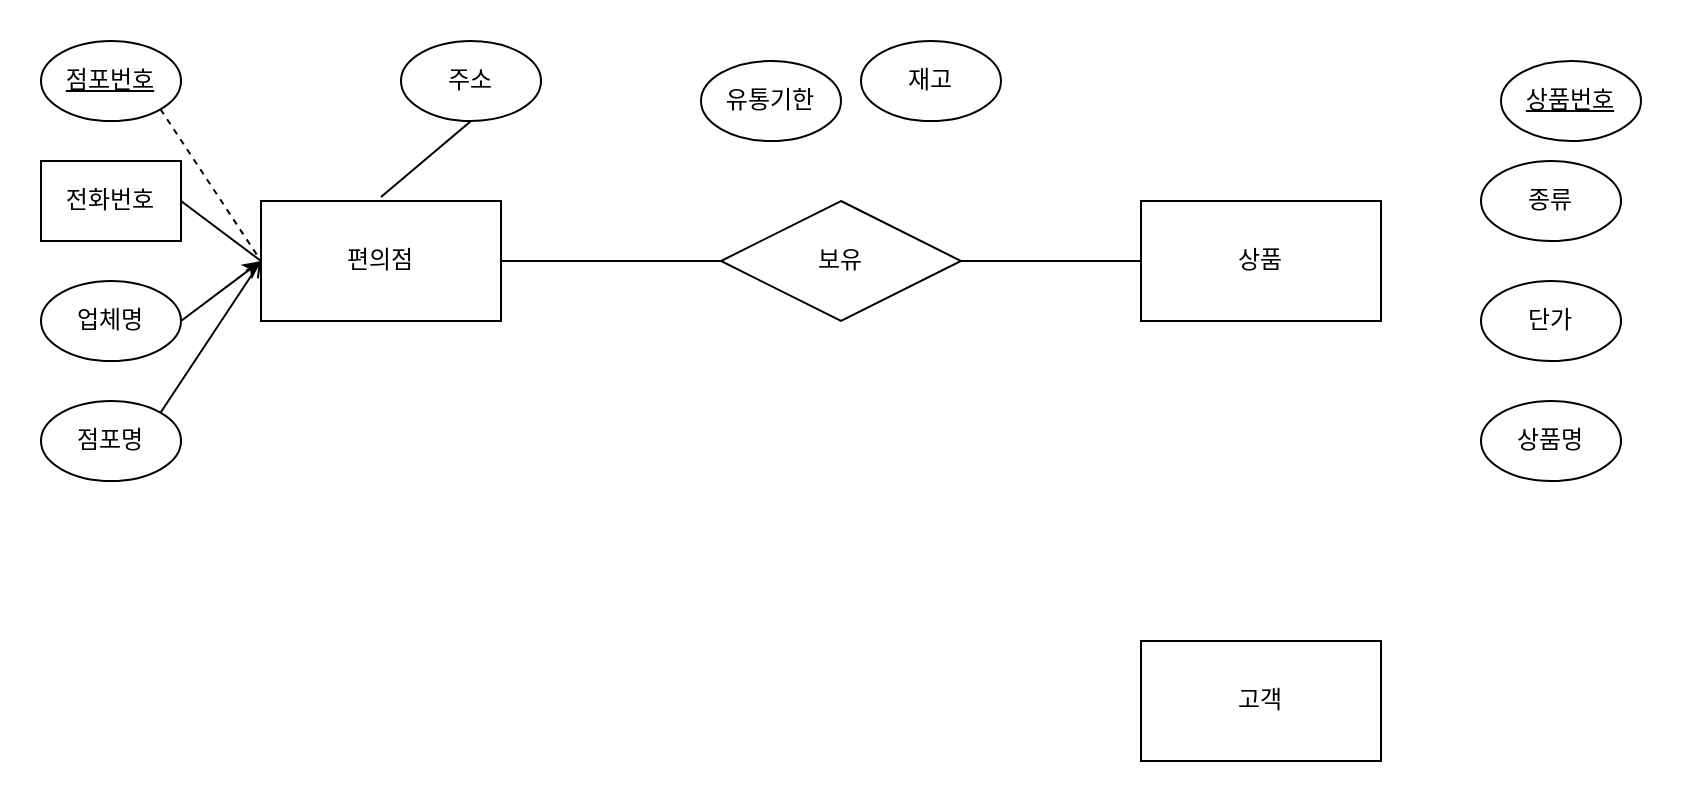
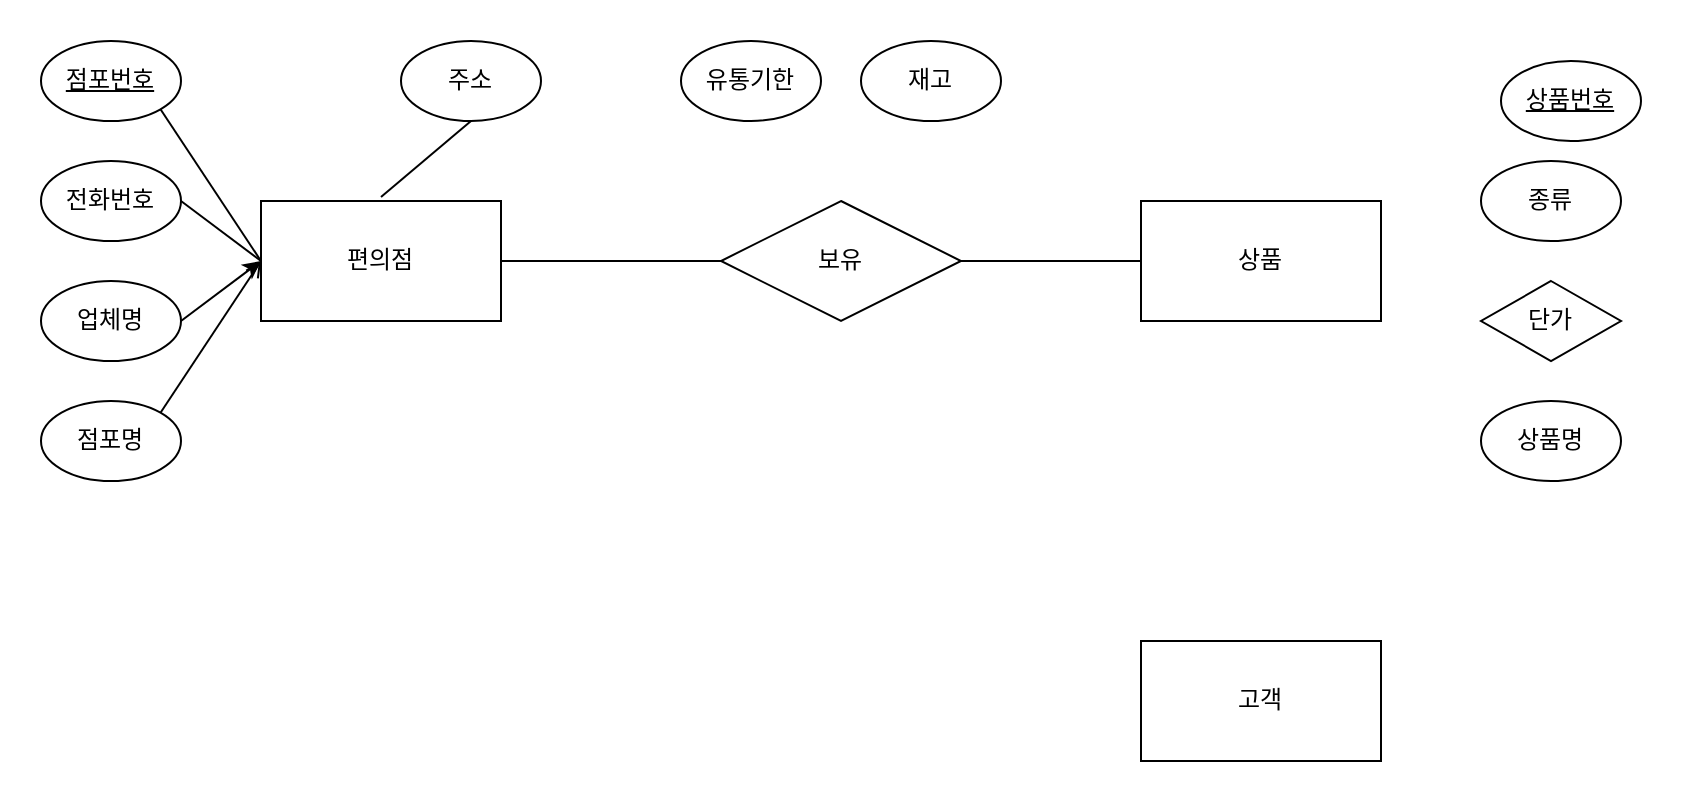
  <mxCell id="0" />
  <mxCell id="1" parent="0" />
  <mxCell id="2" value="편의점" style="rounded=0;whiteSpace=wrap;html=1;" vertex="1" parent="1"><mxGeometry x="130" y="100" width="120" height="60" as="geometry" /></mxCell>
  <mxCell id="3" value="고객" style="rounded=0;whiteSpace=wrap;html=1;" vertex="1" parent="1"><mxGeometry x="570" y="320" width="120" height="60" as="geometry" /></mxCell>
  <mxCell id="4" value="상품" style="rounded=0;whiteSpace=wrap;html=1;" vertex="1" parent="1"><mxGeometry x="570" y="100" width="120" height="60" as="geometry" /></mxCell>
  <mxCell id="5" value="보유" style="rhombus;whiteSpace=wrap;html=1;" vertex="1" parent="1"><mxGeometry x="360" y="100" width="120" height="60" as="geometry" /></mxCell>
  <mxCell id="6" value="" style="endArrow=none;html=1;exitX=1;exitY=0.5;exitDx=0;exitDy=0;" edge="1" parent="1" source="2"><mxGeometry width="50" height="50" relative="1" as="geometry"><mxPoint x="330" y="180" as="sourcePoint" /><mxPoint x="360" y="130" as="targetPoint" /></mxGeometry></mxCell>
  <mxCell id="7" value="" style="endArrow=none;html=1;exitX=1;exitY=0.5;exitDx=0;exitDy=0;" edge="1" parent="1" source="5"><mxGeometry width="50" height="50" relative="1" as="geometry"><mxPoint x="520" y="180" as="sourcePoint" /><mxPoint x="570" y="130" as="targetPoint" /></mxGeometry></mxCell>
  <mxCell id="8" value="&lt;u&gt;점포번호&lt;/u&gt;" style="ellipse;whiteSpace=wrap;html=1;gradientColor=none;rotation=0;" vertex="1" parent="1"><mxGeometry x="20" y="20" width="70" height="40" as="geometry" /></mxCell>
- <mxCell id="9" value="전화번호" style="whiteSpace=wrap;html=1;gradientColor=none;rounded=0;" vertex="1" parent="1"><mxGeometry x="20" y="80" width="70" height="40" as="geometry" /></mxCell>
+ <mxCell id="9" value="전화번호" style="ellipse;whiteSpace=wrap;html=1;gradientColor=none;" vertex="1" parent="1"><mxGeometry x="20" y="80" width="70" height="40" as="geometry" /></mxCell>
  <mxCell id="10" value="점포명" style="ellipse;whiteSpace=wrap;html=1;gradientColor=none;" vertex="1" parent="1"><mxGeometry x="20" y="200" width="70" height="40" as="geometry" /></mxCell>
  <mxCell id="11" value="업체명" style="ellipse;whiteSpace=wrap;html=1;gradientColor=none;" vertex="1" parent="1"><mxGeometry x="20" y="140" width="70" height="40" as="geometry" /></mxCell>
  <mxCell id="12" value="주소" style="ellipse;whiteSpace=wrap;html=1;gradientColor=none;" vertex="1" parent="1"><mxGeometry x="200" y="20" width="70" height="40" as="geometry" /></mxCell>
  <mxCell id="13" value="" style="endArrow=classic;html=1;entryX=0;entryY=0.5;entryDx=0;entryDy=0;exitX=1;exitY=0.5;exitDx=0;exitDy=0;" edge="1" parent="1" source="11" target="2"><mxGeometry width="50" height="50" relative="1" as="geometry"><mxPoint x="90" y="180" as="sourcePoint" /><mxPoint x="140" y="130" as="targetPoint" /></mxGeometry></mxCell>
  <mxCell id="14" value="" style="endArrow=none;html=1;entryX=0;entryY=0.5;entryDx=0;entryDy=0;exitX=1;exitY=0.5;exitDx=0;exitDy=0;" edge="1" parent="1" source="9"><mxGeometry width="50" height="50" relative="1" as="geometry"><mxPoint x="90" y="180" as="sourcePoint" /><mxPoint x="130" y="130" as="targetPoint" /></mxGeometry></mxCell>
- <mxCell id="15" value="" style="endArrow=none;html=1;entryX=0;entryY=0.5;entryDx=0;entryDy=0;exitX=1;exitY=1;exitDx=0;exitDy=0;dashed=1;" edge="1" parent="1" source="8" target="2"><mxGeometry width="50" height="50" relative="1" as="geometry"><mxPoint x="110" y="200" as="sourcePoint" /><mxPoint x="150" y="150" as="targetPoint" /></mxGeometry></mxCell>
+ <mxCell id="15" value="" style="endArrow=none;html=1;entryX=0;entryY=0.5;entryDx=0;entryDy=0;exitX=1;exitY=1;exitDx=0;exitDy=0;" edge="1" parent="1" source="8" target="2"><mxGeometry width="50" height="50" relative="1" as="geometry"><mxPoint x="110" y="200" as="sourcePoint" /><mxPoint x="150" y="150" as="targetPoint" /></mxGeometry></mxCell>
  <mxCell id="16" value="" style="endArrow=open;html=1;entryX=0;entryY=0.5;entryDx=0;entryDy=0;exitX=1;exitY=0;exitDx=0;exitDy=0;" edge="1" parent="1" source="10" target="2"><mxGeometry width="50" height="50" relative="1" as="geometry"><mxPoint x="120" y="210" as="sourcePoint" /><mxPoint x="160" y="160" as="targetPoint" /></mxGeometry></mxCell>
  <mxCell id="17" value="" style="endArrow=none;html=1;exitX=0.5;exitY=1;exitDx=0;exitDy=0;" edge="1" parent="1" source="12"><mxGeometry width="50" height="50" relative="1" as="geometry"><mxPoint x="235" y="80" as="sourcePoint" /><mxPoint x="190" y="98" as="targetPoint" /></mxGeometry></mxCell>
  <mxCell id="18" value="&lt;u&gt;상품번호&lt;/u&gt;" style="ellipse;whiteSpace=wrap;html=1;gradientColor=none;" vertex="1" parent="1"><mxGeometry x="750" y="30" width="70" height="40" as="geometry" /></mxCell>
  <mxCell id="19" value="종류" style="ellipse;whiteSpace=wrap;html=1;gradientColor=none;" vertex="1" parent="1"><mxGeometry x="740" y="80" width="70" height="40" as="geometry" /></mxCell>
  <mxCell id="20" value="상품명" style="ellipse;whiteSpace=wrap;html=1;gradientColor=none;" vertex="1" parent="1"><mxGeometry x="740" y="200" width="70" height="40" as="geometry" /></mxCell>
  <mxCell id="21" value="재고" style="ellipse;whiteSpace=wrap;html=1;gradientColor=none;" vertex="1" parent="1"><mxGeometry x="430" y="20" width="70" height="40" as="geometry" /></mxCell>
- <mxCell id="22" value="유통기한" style="ellipse;whiteSpace=wrap;html=1;gradientColor=none;" vertex="1" parent="1"><mxGeometry x="350" y="30" width="70" height="40" as="geometry" /></mxCell>
- <mxCell id="23" value="단가" style="ellipse;whiteSpace=wrap;html=1;gradientColor=none;" vertex="1" parent="1"><mxGeometry x="740" y="140" width="70" height="40" as="geometry" /></mxCell>
+ <mxCell id="22" value="유통기한" style="ellipse;whiteSpace=wrap;html=1;gradientColor=none;" vertex="1" parent="1"><mxGeometry x="340" y="20" width="70" height="40" as="geometry" /></mxCell>
+ <mxCell id="23" value="단가" style="rhombus;whiteSpace=wrap;html=1;gradientColor=none;" vertex="1" parent="1"><mxGeometry x="740" y="140" width="70" height="40" as="geometry" /></mxCell>
